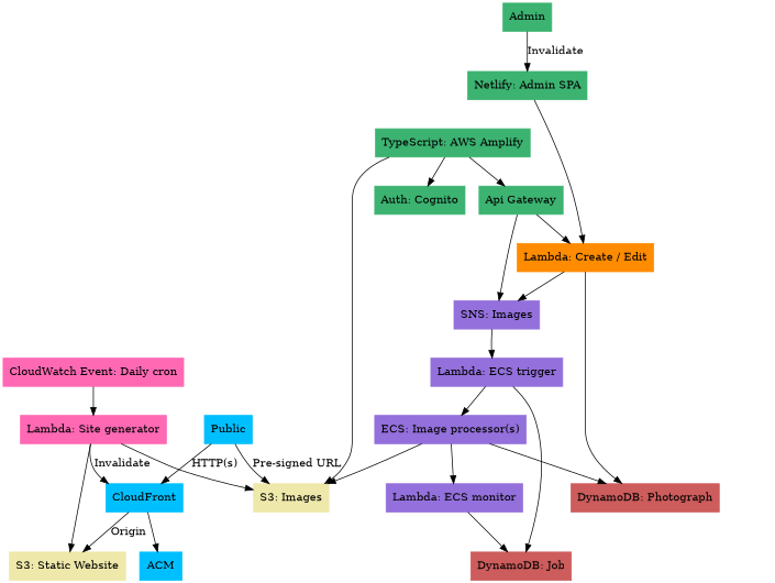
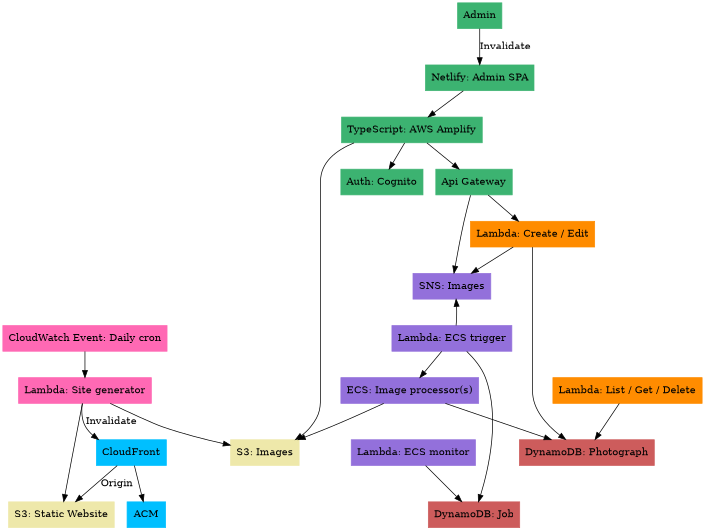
  digraph {
    node [color="#3cb371" shape=rect style=filled]
    n1 [color="#eee8aa" label="S3: Static Website"]
    n2 [color="#eee8aa" label="S3: Images"]
-   n3 [color="#00bfff" label=Public]
    n4 [color="#00bfff" label=CloudFront]
    n5 [color="#00bfff" label=ACM]
    n6 [label=Admin]
    n7 [label="Netlify: Admin SPA"]
    n8 [label="TypeScript: AWS Amplify"]
    n9 [label="Auth: Cognito"]
    n10 [label="Api Gateway"]
    n11 [color="#ff8c00" label="Lambda: Create / Edit"]
    n12 [color="#9370db" label="SNS: Images"]
+   n13 [color="#ff8c00" label="Lambda: List / Get / Delete"]
    n14 [color="#cd5c5c" label="DynamoDB: Photograph"]
    n15 [color="#cd5c5c" label="DynamoDB: Job"]
    n16 [color="#9370db" label="Lambda: ECS trigger"]
    n17 [color="#9370db" label="ECS: Image processor(s)"]
    n18 [color="#ff69b4" label="Lambda: Site generator"]
    n19 [color="#ff69b4" label="CloudWatch Event: Daily cron"]
    n20 [color="#9370db" label="Lambda: ECS monitor"]
-   n3 -> n2 [label="Pre-signed URL"]
-   n3 -> n4 [label="HTTP(s)"]
    n4 -> n1 [label=Origin]
    n4 -> n5
    n6 -> n7 [label=Invalidate]
-   n7 -> n11
+   n7 -> n8
    n8 -> n2
    n8 -> n9
    n8 -> n10
    n10 -> n11
    n10 -> n12
    n11 -> n12
    n11 -> n14
-   n12 -> n16
+   n16 -> n12
+   n13 -> n14
    n16 -> n15
    n16 -> n17
    n17 -> n2
    n17 -> n14
-   n17 -> n20
    n18 -> n1
    n18 -> n2
    n18 -> n4 [label=Invalidate]
    n19 -> n18
    n20 -> n15
  }
